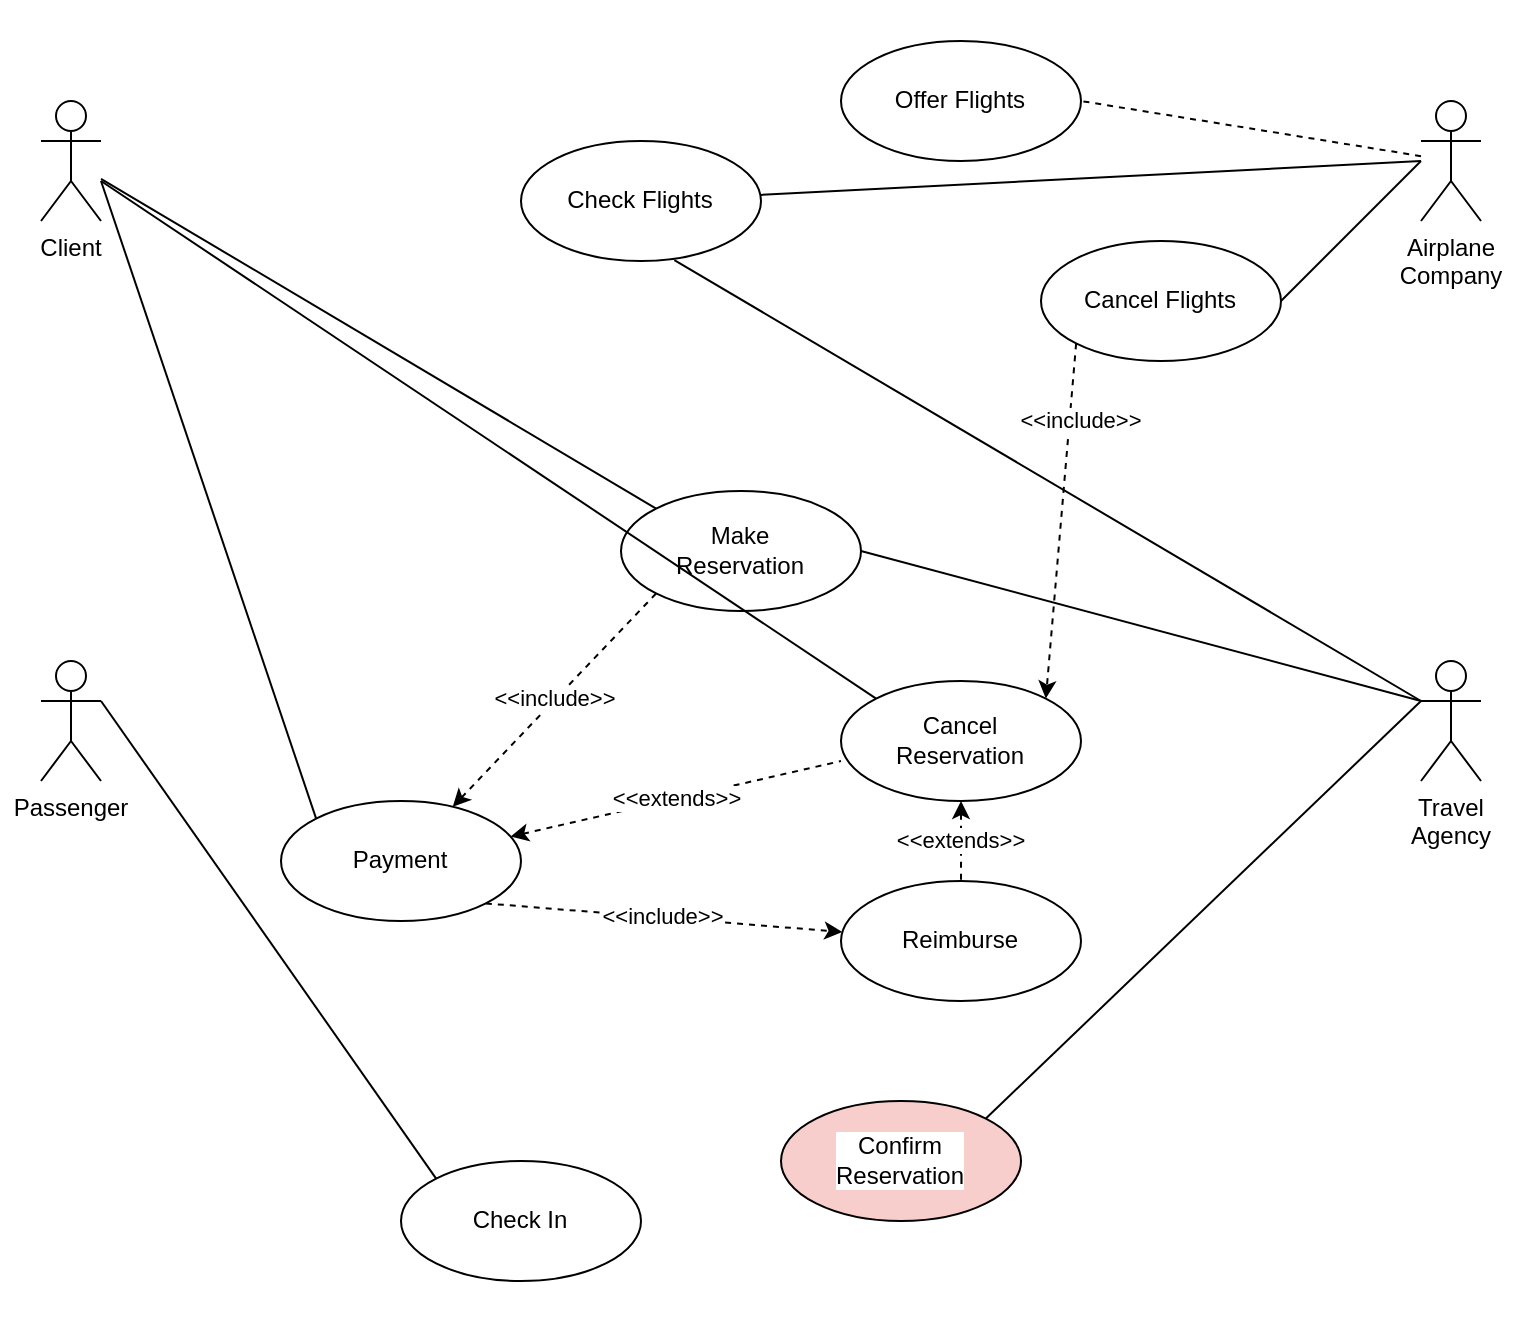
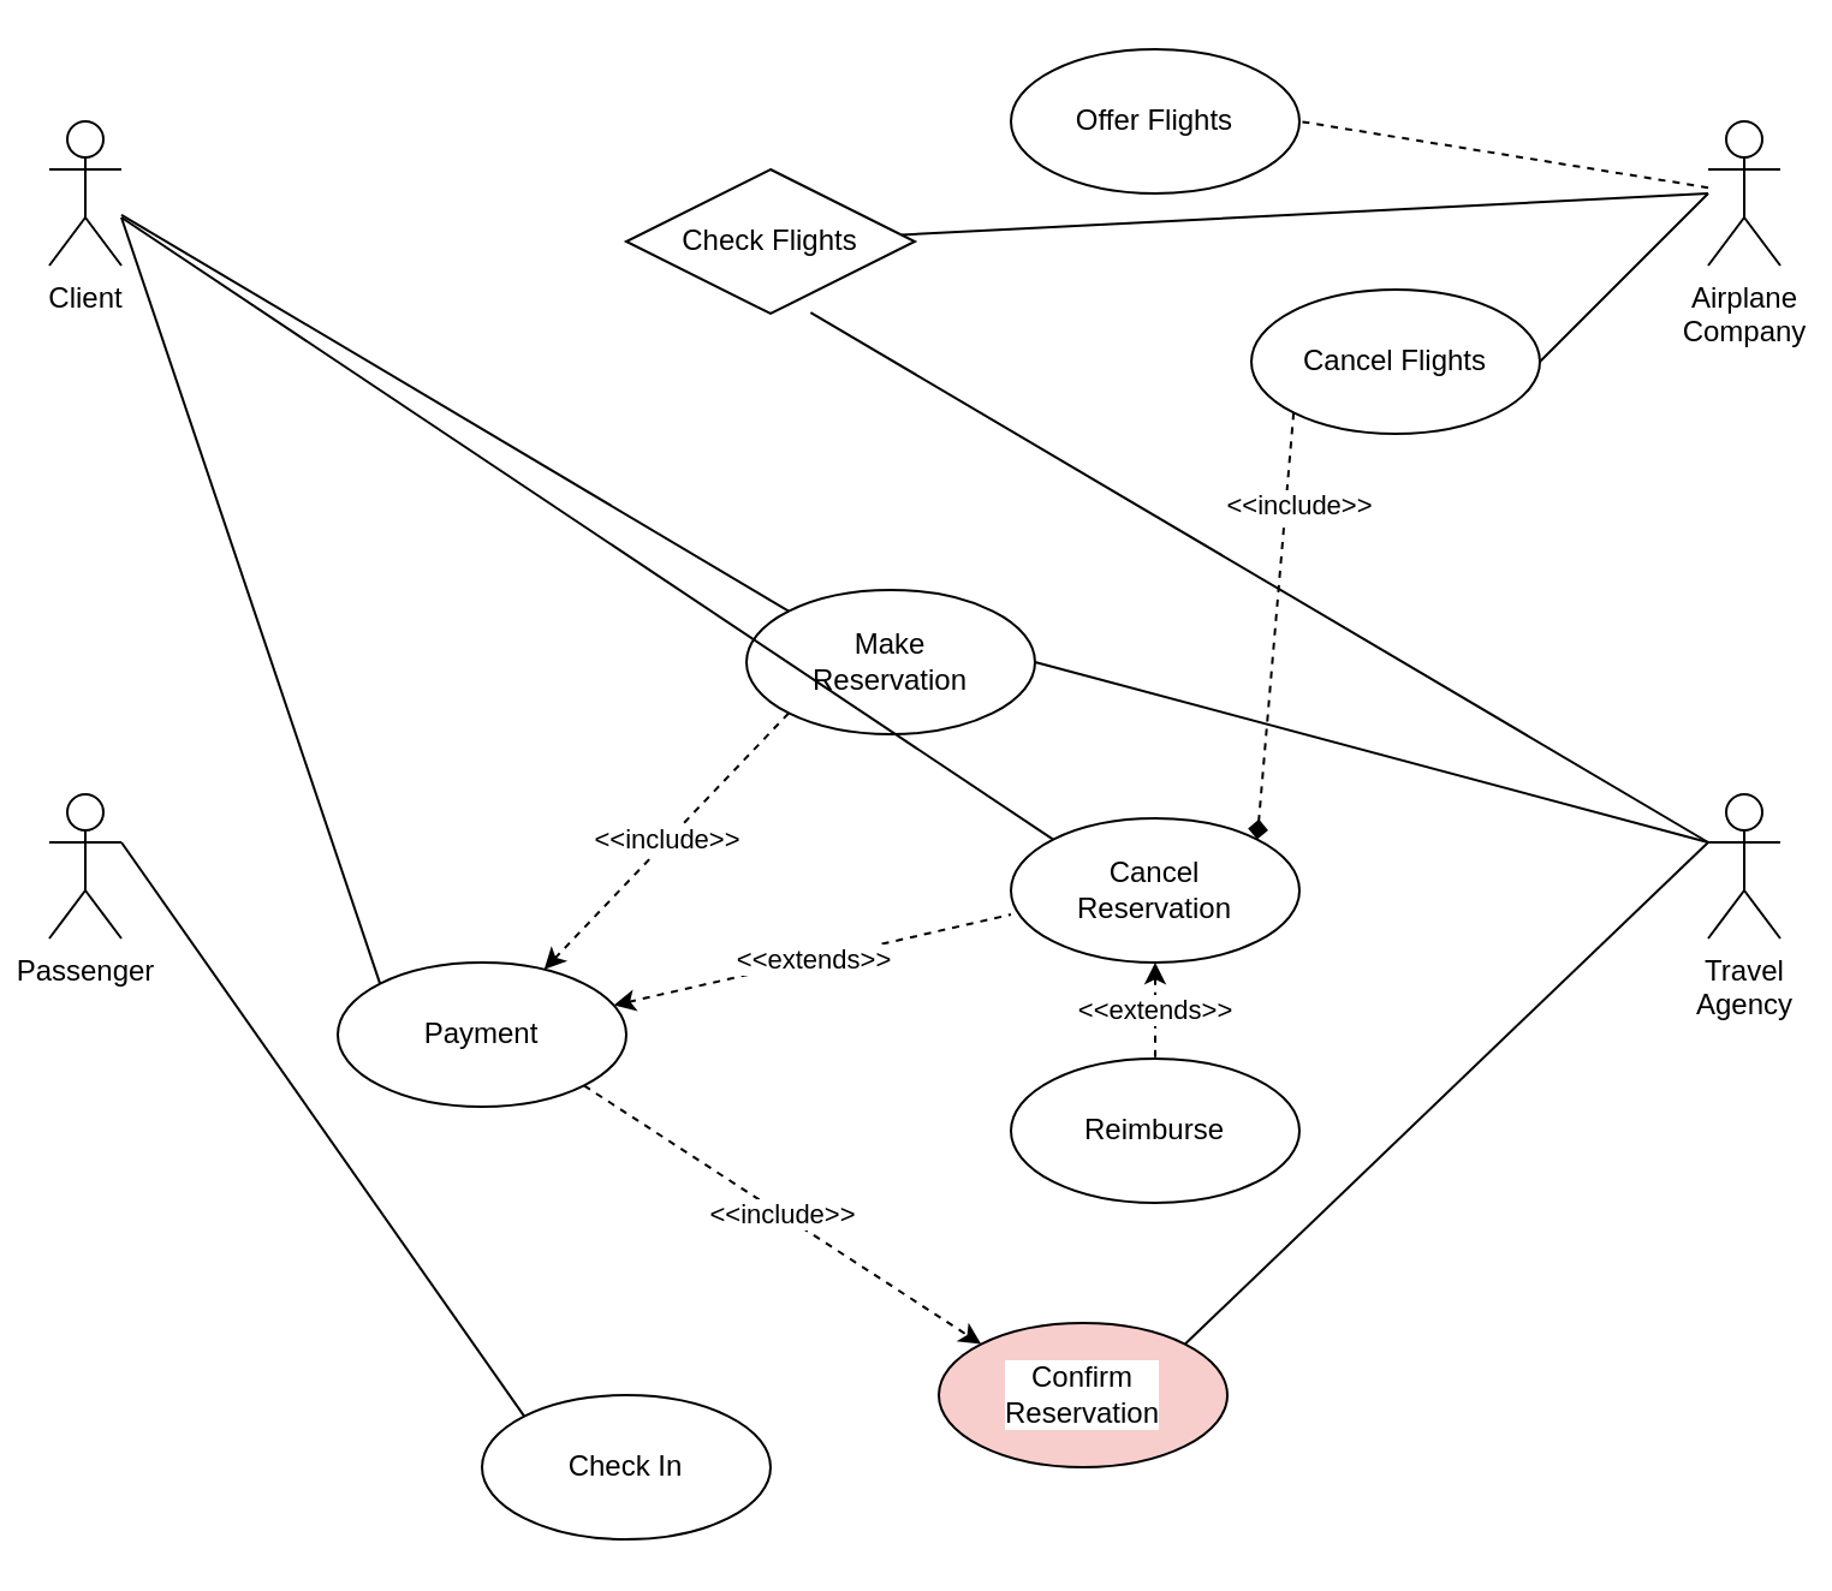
  <mxCell id="0" />
  <mxCell id="1" parent="0" />
  <mxCell id="2" style="edgeStyle=none;html=1;entryX=0;entryY=0;entryDx=0;entryDy=0;startArrow=none;startFill=0;endArrow=none;endFill=0;labelBackgroundColor=none;" edge="1" parent="1" source="3" target="13"><mxGeometry relative="1" as="geometry" /></mxCell>
  <mxCell id="3" value="Client" style="shape=umlActor;verticalLabelPosition=bottom;verticalAlign=top;html=1;" vertex="1" parent="1"><mxGeometry x="20" y="50" width="30" height="60" as="geometry" /></mxCell>
  <mxCell id="4" value="Passenger" style="shape=umlActor;verticalLabelPosition=bottom;verticalAlign=top;html=1;" vertex="1" parent="1"><mxGeometry x="20" y="330" width="30" height="60" as="geometry" /></mxCell>
  <mxCell id="5" style="edgeStyle=none;html=1;entryX=1;entryY=0.5;entryDx=0;entryDy=0;endArrow=none;endFill=0;dashed=1;" edge="1" parent="1" source="6" target="9"><mxGeometry relative="1" as="geometry" /></mxCell>
  <mxCell id="6" value="Airplane&lt;br&gt;Company" style="shape=umlActor;verticalLabelPosition=bottom;verticalAlign=top;html=1;" vertex="1" parent="1"><mxGeometry x="710" y="50" width="30" height="60" as="geometry" /></mxCell>
  <mxCell id="7" style="edgeStyle=none;html=1;entryX=1;entryY=0.5;entryDx=0;entryDy=0;labelBackgroundColor=default;startArrow=none;startFill=0;endArrow=none;endFill=0;" edge="1" parent="1" target="13"><mxGeometry relative="1" as="geometry"><mxPoint x="710" y="350" as="sourcePoint" /></mxGeometry></mxCell>
  <mxCell id="8" value="Travel&lt;br&gt;Agency" style="shape=umlActor;verticalLabelPosition=bottom;verticalAlign=top;html=1;" vertex="1" parent="1"><mxGeometry x="710" y="330" width="30" height="60" as="geometry" /></mxCell>
  <mxCell id="9" value="Offer Flights" style="ellipse;whiteSpace=wrap;html=1;" vertex="1" parent="1"><mxGeometry x="420" y="20" width="120" height="60" as="geometry" /></mxCell>
- <mxCell id="10" value="&amp;lt;&amp;lt;include&amp;gt;&amp;gt;" style="edgeStyle=none;html=1;exitX=0;exitY=1;exitDx=0;exitDy=0;entryX=1;entryY=0;entryDx=0;entryDy=0;endArrow=classic;endFill=1;startArrow=none;startFill=0;dashed=1;" edge="1" parent="1" source="11" target="15"><mxGeometry x="-0.568" y="6" relative="1" as="geometry"><mxPoint as="offset" /></mxGeometry></mxCell>
+ <mxCell id="10" value="&amp;lt;&amp;lt;include&amp;gt;&amp;gt;" style="edgeStyle=none;html=1;exitX=0;exitY=1;exitDx=0;exitDy=0;entryX=1;entryY=0;entryDx=0;entryDy=0;endArrow=diamond;endFill=1;startArrow=none;startFill=0;dashed=1;" edge="1" parent="1" source="11" target="15"><mxGeometry x="-0.568" y="6" relative="1" as="geometry"><mxPoint as="offset" /></mxGeometry></mxCell>
  <mxCell id="11" value="Cancel Flights" style="ellipse;whiteSpace=wrap;html=1;" vertex="1" parent="1"><mxGeometry x="520" y="120" width="120" height="60" as="geometry" /></mxCell>
  <mxCell id="12" style="edgeStyle=none;html=1;entryX=1;entryY=0.5;entryDx=0;entryDy=0;endArrow=none;endFill=0;" edge="1" parent="1" target="11"><mxGeometry relative="1" as="geometry"><mxPoint x="710" y="80" as="sourcePoint" /><mxPoint x="550" y="70" as="targetPoint" /></mxGeometry></mxCell>
  <mxCell id="13" value="Make&lt;br&gt;Reservation" style="ellipse;whiteSpace=wrap;html=1;" vertex="1" parent="1"><mxGeometry x="310" y="245" width="120" height="60" as="geometry" /></mxCell>
  <mxCell id="14" value="&amp;lt;&amp;lt;extends&amp;gt;&amp;gt;" style="edgeStyle=none;html=1;entryX=0.5;entryY=0;entryDx=0;entryDy=0;labelBackgroundColor=default;startArrow=classic;startFill=1;endArrow=none;endFill=0;dashed=1;" edge="1" parent="1" source="15" target="21"><mxGeometry relative="1" as="geometry"><mxPoint as="offset" /></mxGeometry></mxCell>
  <mxCell id="15" value="Cancel&lt;br&gt;Reservation" style="ellipse;whiteSpace=wrap;html=1;" vertex="1" parent="1"><mxGeometry x="420" y="340" width="120" height="60" as="geometry" /></mxCell>
  <mxCell id="16" value="&amp;lt;&amp;lt;include&amp;gt;&amp;gt;" style="edgeStyle=none;html=1;entryX=0;entryY=1;entryDx=0;entryDy=0;labelBackgroundColor=default;startArrow=classic;startFill=1;endArrow=none;endFill=0;dashed=1;" edge="1" parent="1" source="20" target="13"><mxGeometry relative="1" as="geometry" /></mxCell>
  <mxCell id="17" style="edgeStyle=none;html=1;exitX=0;exitY=0;exitDx=0;exitDy=0;labelBackgroundColor=default;startArrow=none;startFill=0;endArrow=none;endFill=0;" edge="1" parent="1" source="20"><mxGeometry relative="1" as="geometry"><mxPoint x="50" y="90" as="targetPoint" /></mxGeometry></mxCell>
- <mxCell id="18" value="&amp;lt;&amp;lt;include&amp;gt;&amp;gt;" style="edgeStyle=none;html=1;exitX=1;exitY=1;exitDx=0;exitDy=0;labelBackgroundColor=default;startArrow=none;startFill=0;endArrow=classic;endFill=1;dashed=1;" edge="1" parent="1" source="20" target="21"><mxGeometry relative="1" as="geometry" /></mxCell>
+ <mxCell id="18" value="&amp;lt;&amp;lt;include&amp;gt;&amp;gt;" style="edgeStyle=none;html=1;exitX=1;exitY=1;exitDx=0;exitDy=0;entryX=0;entryY=0;entryDx=0;entryDy=0;labelBackgroundColor=default;startArrow=none;startFill=0;endArrow=classic;endFill=1;dashed=1;" edge="1" parent="1" source="20" target="29"><mxGeometry relative="1" as="geometry" /></mxCell>
  <mxCell id="19" value="&amp;lt;&amp;lt;extends&amp;gt;&amp;gt;" style="edgeStyle=none;html=1;entryX=0;entryY=0.667;entryDx=0;entryDy=0;entryPerimeter=0;dashed=1;labelBackgroundColor=default;startArrow=classic;startFill=1;endArrow=none;endFill=0;" edge="1" parent="1" source="20" target="15"><mxGeometry relative="1" as="geometry" /></mxCell>
  <mxCell id="20" value="Payment" style="ellipse;whiteSpace=wrap;html=1;" vertex="1" parent="1"><mxGeometry x="140" y="400" width="120" height="60" as="geometry" /></mxCell>
  <mxCell id="21" value="Reimburse" style="ellipse;whiteSpace=wrap;html=1;" vertex="1" parent="1"><mxGeometry x="420" y="440" width="120" height="60" as="geometry" /></mxCell>
  <mxCell id="22" style="edgeStyle=none;html=1;labelBackgroundColor=default;startArrow=none;startFill=0;endArrow=none;endFill=0;" edge="1" parent="1" source="23"><mxGeometry relative="1" as="geometry"><mxPoint x="710" y="80" as="targetPoint" /></mxGeometry></mxCell>
- <mxCell id="23" value="Check Flights" style="ellipse;whiteSpace=wrap;html=1;" vertex="1" parent="1"><mxGeometry x="260" y="70" width="120" height="60" as="geometry" /></mxCell>
+ <mxCell id="23" value="Check Flights" style="rhombus;whiteSpace=wrap;html=1;" vertex="1" parent="1"><mxGeometry x="260" y="70" width="120" height="60" as="geometry" /></mxCell>
  <mxCell id="24" style="edgeStyle=none;html=1;entryX=0;entryY=0;entryDx=0;entryDy=0;startArrow=none;startFill=0;endArrow=none;endFill=0;labelBackgroundColor=none;" edge="1" parent="1" target="15"><mxGeometry relative="1" as="geometry"><mxPoint x="50" y="90" as="sourcePoint" /><mxPoint x="187.156" y="252.188" as="targetPoint" /></mxGeometry></mxCell>
  <mxCell id="25" style="edgeStyle=none;html=1;entryX=0.639;entryY=0.992;entryDx=0;entryDy=0;labelBackgroundColor=default;startArrow=none;startFill=0;endArrow=none;endFill=0;entryPerimeter=0;" edge="1" parent="1" target="23"><mxGeometry relative="1" as="geometry"><mxPoint x="710" y="350" as="sourcePoint" /><mxPoint x="380" y="216.96" as="targetPoint" /></mxGeometry></mxCell>
  <mxCell id="26" style="edgeStyle=none;html=1;exitX=0;exitY=0;exitDx=0;exitDy=0;entryX=1;entryY=0.333;entryDx=0;entryDy=0;entryPerimeter=0;labelBackgroundColor=default;startArrow=none;startFill=0;endArrow=none;endFill=0;" edge="1" parent="1" source="27" target="4"><mxGeometry relative="1" as="geometry" /></mxCell>
  <mxCell id="27" value="Check In" style="ellipse;whiteSpace=wrap;html=1;labelBackgroundColor=default;" vertex="1" parent="1"><mxGeometry x="200" y="580" width="120" height="60" as="geometry" /></mxCell>
  <mxCell id="28" style="edgeStyle=none;html=1;exitX=1;exitY=0;exitDx=0;exitDy=0;labelBackgroundColor=default;startArrow=none;startFill=0;endArrow=none;endFill=0;" edge="1" parent="1" source="29"><mxGeometry relative="1" as="geometry"><mxPoint x="710" y="350" as="targetPoint" /></mxGeometry></mxCell>
  <mxCell id="29" value="Confirm&lt;br&gt;Reservation" style="ellipse;whiteSpace=wrap;html=1;labelBackgroundColor=default;fillColor=#f8cecc;" vertex="1" parent="1"><mxGeometry x="390" y="550" width="120" height="60" as="geometry" /></mxCell>
